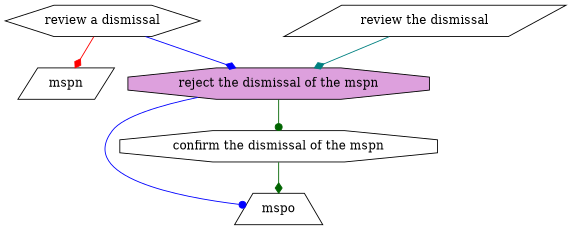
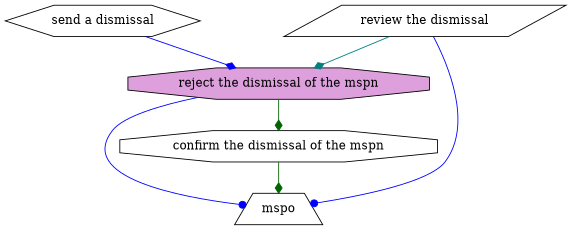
  strict digraph {
    node [fillcolor=white shape=parallelogram style=filled]
    edge [arrowhead=diamond attrs="{'type': 'actor performer', 'label': 'actor performer'}" color=blue]
-   "send a dismissal" [attrs="{'type': 'Activity', 'label': 'send a dismissal'}" shape=hexagon label="review a dismissal"]
-   mspn [attrs="{'type': 'Actor', 'label': 'mspn'}"]
+   "send a dismissal" [attrs="{'type': 'Activity', 'label': 'send a dismissal'}" shape=hexagon]
    "reject the dismissal of the mspn" [attrs="{'type': 'Activity', 'label': 'reject the dismissal of the mspn'}" fillcolor=plum shape=octagon]
    "review the dismissal" [attrs="{'type': 'Activity', 'label': 'review the dismissal'}"]
    mspo [attrs="{'type': 'Actor', 'label': 'mspo'}" shape=trapezium]
    "confirm the dismissal of the mspn" [attrs="{'type': 'Activity', 'label': 'confirm the dismissal of the mspn'}" shape=octagon]
-   "send a dismissal" -> mspn [color=red]
    "send a dismissal" -> "reject the dismissal of the mspn" [attrs="{'type': 'flow', 'label': 'flow'}"]
    "reject the dismissal of the mspn" -> mspo [arrowhead=dot]
-   "reject the dismissal of the mspn" -> "confirm the dismissal of the mspn" [arrowhead=dot attrs="{'type': 'flow', 'label': 'flow'}" color=darkgreen]
+   "reject the dismissal of the mspn" -> "confirm the dismissal of the mspn" [attrs="{'type': 'flow', 'label': 'flow'}" color=darkgreen]
    "review the dismissal" -> "reject the dismissal of the mspn" [attrs="{'type': 'flow', 'label': 'flow'}" color=teal]
+   "review the dismissal" -> mspo [arrowhead=dot]
    "confirm the dismissal of the mspn" -> mspo [color=darkgreen]
  }
